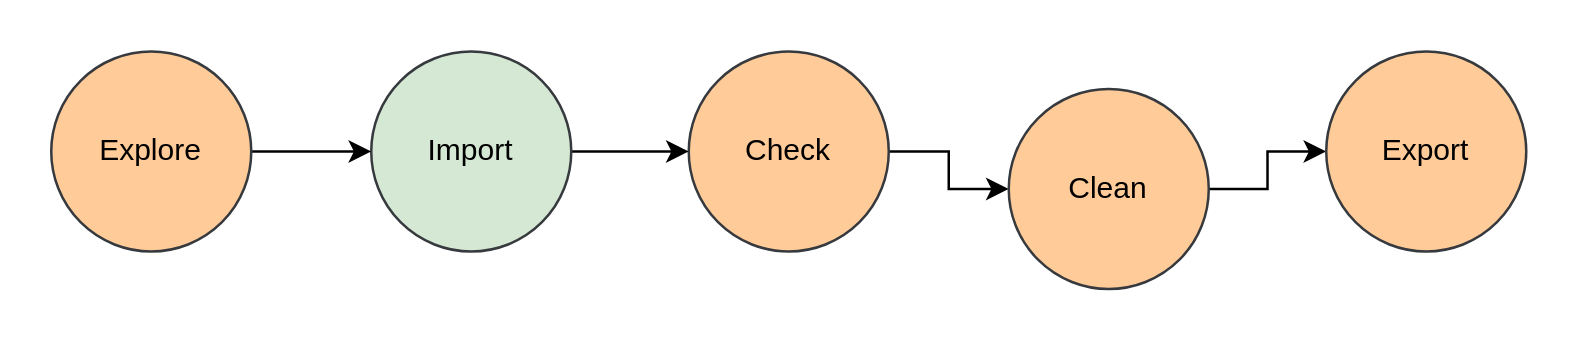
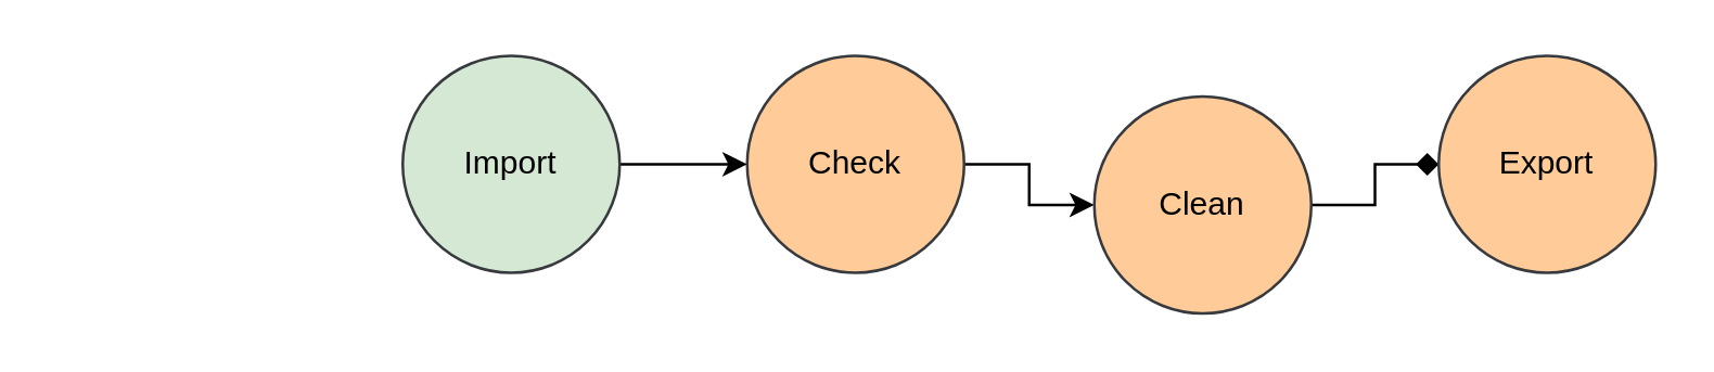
  <mxCell id="0" />
  <mxCell id="1" parent="0" />
  <mxCell id="2" value="" style="edgeStyle=orthogonalEdgeStyle;rounded=0;orthogonalLoop=1;jettySize=auto;html=1;" parent="1" source="3" target="5" edge="1"><mxGeometry relative="1" as="geometry" /></mxCell>
  <mxCell id="3" value="Check" style="ellipse;whiteSpace=wrap;html=1;aspect=fixed;fillColor=#ffcc99;strokeColor=#36393d;" parent="1" vertex="1"><mxGeometry x="275" y="20" width="80" height="80" as="geometry" /></mxCell>
- <mxCell id="4" value="" style="edgeStyle=orthogonalEdgeStyle;rounded=0;orthogonalLoop=1;jettySize=auto;html=1;" parent="1" source="5" target="6" edge="1"><mxGeometry relative="1" as="geometry" /></mxCell>
+ <mxCell id="4" value="" style="edgeStyle=orthogonalEdgeStyle;rounded=0;orthogonalLoop=1;jettySize=auto;html=1;endArrow=diamond;" parent="1" source="5" target="6" edge="1"><mxGeometry relative="1" as="geometry" /></mxCell>
  <mxCell id="5" value="Clean" style="ellipse;whiteSpace=wrap;html=1;aspect=fixed;fillColor=#ffcc99;strokeColor=#36393d;" parent="1" vertex="1"><mxGeometry x="403" y="35" width="80" height="80" as="geometry" /></mxCell>
  <mxCell id="6" value="Export" style="ellipse;whiteSpace=wrap;html=1;aspect=fixed;fillColor=#ffcc99;strokeColor=#36393d;" parent="1" vertex="1"><mxGeometry x="530" y="20" width="80" height="80" as="geometry" /></mxCell>
  <mxCell id="7" value="" style="edgeStyle=orthogonalEdgeStyle;rounded=0;orthogonalLoop=1;jettySize=auto;html=1;" parent="1" source="8" target="3" edge="1"><mxGeometry relative="1" as="geometry" /></mxCell>
  <mxCell id="8" value="Import" style="ellipse;whiteSpace=wrap;html=1;aspect=fixed;fillColor=#d5e8d4;strokeColor=#36393d;" parent="1" vertex="1"><mxGeometry x="148" y="20" width="80" height="80" as="geometry" /></mxCell>
- <mxCell id="9" value="" style="edgeStyle=orthogonalEdgeStyle;rounded=0;orthogonalLoop=1;jettySize=auto;html=1;" edge="1" parent="1" source="10" target="8"><mxGeometry relative="1" as="geometry" /></mxCell>
- <mxCell id="10" value="Explore" style="ellipse;whiteSpace=wrap;html=1;aspect=fixed;fillColor=#ffcc99;strokeColor=#36393d;" vertex="1" parent="1"><mxGeometry x="20" y="20" width="80" height="80" as="geometry" /></mxCell>
